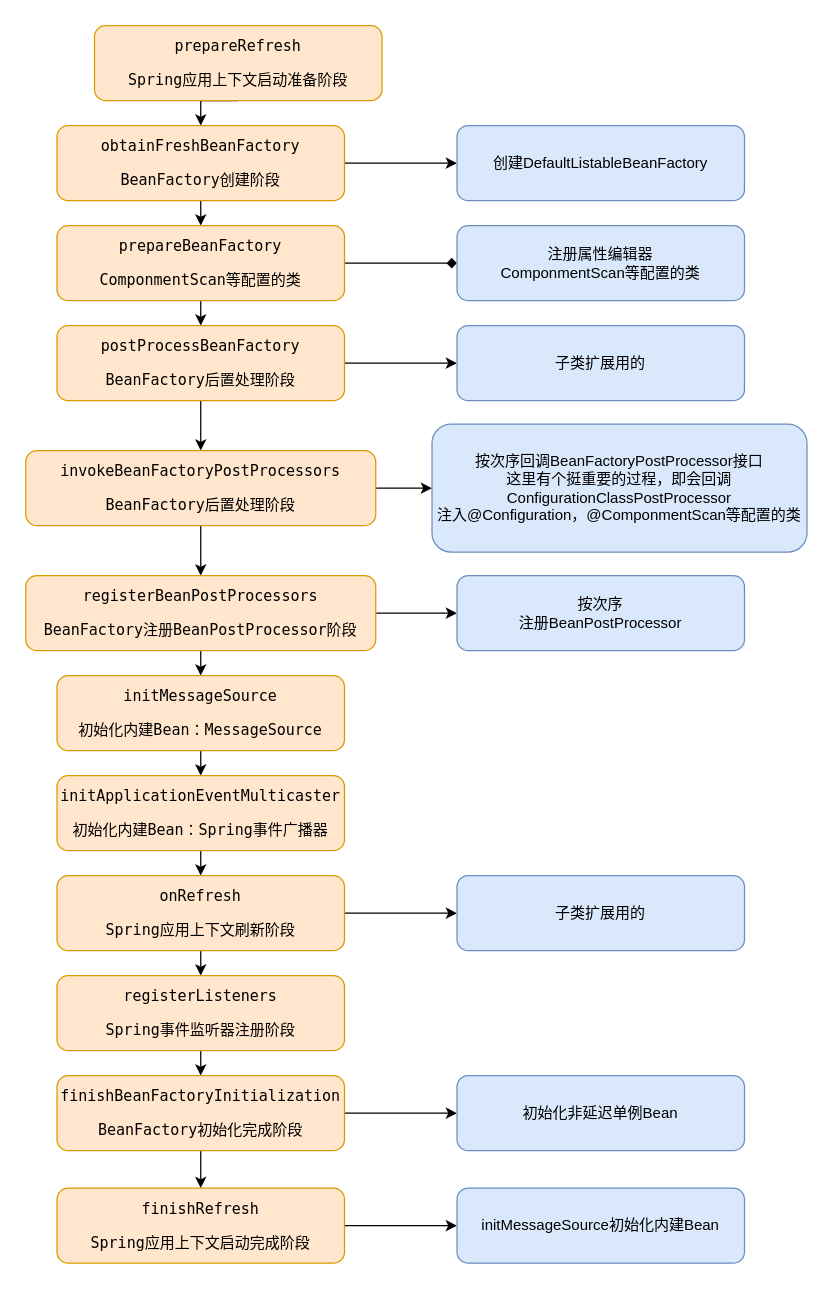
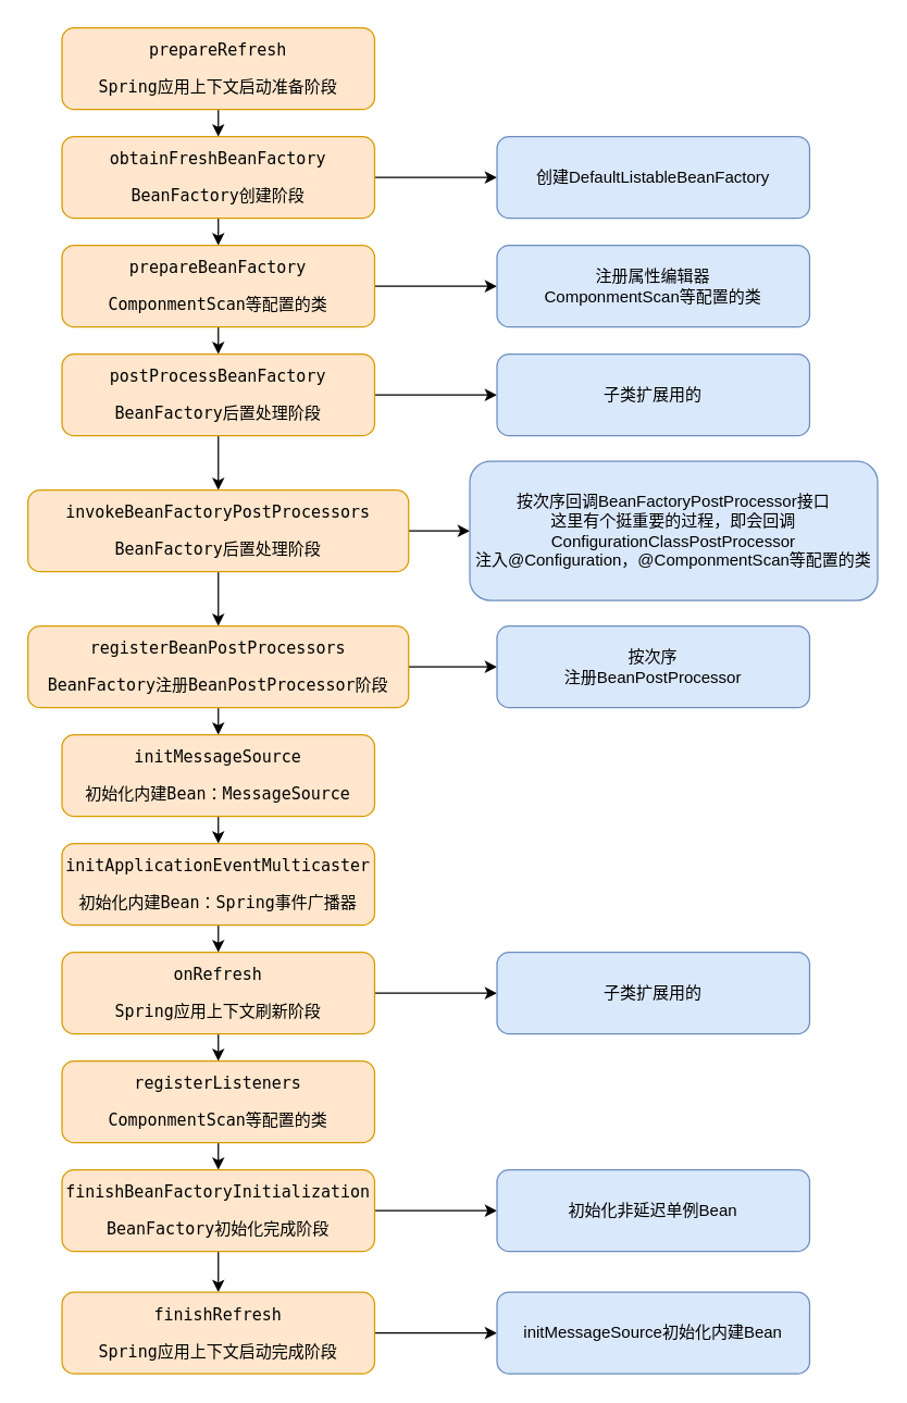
  <mxCell id="0" />
  <mxCell id="1" parent="0" />
  <mxCell id="2" style="edgeStyle=orthogonalEdgeStyle;rounded=0;orthogonalLoop=1;jettySize=auto;html=1;exitX=0.5;exitY=1;exitDx=0;exitDy=0;entryX=0.5;entryY=0;entryDx=0;entryDy=0;" parent="1" source="3" target="6" edge="1"><mxGeometry relative="1" as="geometry" /></mxCell>
- <mxCell id="3" value="&lt;pre&gt;prepareRefresh&lt;/pre&gt;&lt;pre&gt;Spring应用上下文启动准备阶段&lt;/pre&gt;" style="rounded=1;whiteSpace=wrap;html=1;fillColor=#ffe6cc;strokeColor=#d79b00;" parent="1" vertex="1"><mxGeometry x="75" y="20" width="230" height="60" as="geometry" /></mxCell>
+ <mxCell id="3" value="&lt;pre&gt;prepareRefresh&lt;/pre&gt;&lt;pre&gt;Spring应用上下文启动准备阶段&lt;/pre&gt;" style="rounded=1;whiteSpace=wrap;html=1;fillColor=#ffe6cc;strokeColor=#d79b00;" parent="1" vertex="1"><mxGeometry x="45" y="20" width="230" height="60" as="geometry" /></mxCell>
  <mxCell id="4" style="edgeStyle=orthogonalEdgeStyle;rounded=0;orthogonalLoop=1;jettySize=auto;html=1;exitX=0.5;exitY=1;exitDx=0;exitDy=0;entryX=0.5;entryY=0;entryDx=0;entryDy=0;" parent="1" source="6" target="9" edge="1"><mxGeometry relative="1" as="geometry" /></mxCell>
  <mxCell id="5" style="edgeStyle=orthogonalEdgeStyle;rounded=0;orthogonalLoop=1;jettySize=auto;html=1;exitX=1;exitY=0.5;exitDx=0;exitDy=0;entryX=0;entryY=0.5;entryDx=0;entryDy=0;" parent="1" source="6" target="33" edge="1"><mxGeometry relative="1" as="geometry" /></mxCell>
  <mxCell id="6" value="&lt;pre&gt;&lt;pre&gt;obtainFreshBeanFactory&lt;/pre&gt;&lt;pre&gt;BeanFactory创建阶段&lt;/pre&gt;&lt;/pre&gt;" style="rounded=1;whiteSpace=wrap;html=1;fillColor=#ffe6cc;strokeColor=#d79b00;" parent="1" vertex="1"><mxGeometry x="45" y="100" width="230" height="60" as="geometry" /></mxCell>
  <mxCell id="7" style="edgeStyle=orthogonalEdgeStyle;rounded=0;orthogonalLoop=1;jettySize=auto;html=1;exitX=0.5;exitY=1;exitDx=0;exitDy=0;entryX=0.5;entryY=0;entryDx=0;entryDy=0;" parent="1" source="9" target="12" edge="1"><mxGeometry relative="1" as="geometry" /></mxCell>
- <mxCell id="8" style="edgeStyle=orthogonalEdgeStyle;rounded=0;orthogonalLoop=1;jettySize=auto;html=1;exitX=1;exitY=0.5;exitDx=0;exitDy=0;entryX=0;entryY=0.5;entryDx=0;entryDy=0;endArrow=diamond;" parent="1" source="9" target="34" edge="1"><mxGeometry relative="1" as="geometry" /></mxCell>
+ <mxCell id="8" style="edgeStyle=orthogonalEdgeStyle;rounded=0;orthogonalLoop=1;jettySize=auto;html=1;exitX=1;exitY=0.5;exitDx=0;exitDy=0;entryX=0;entryY=0.5;entryDx=0;entryDy=0;" parent="1" source="9" target="34" edge="1"><mxGeometry relative="1" as="geometry" /></mxCell>
  <mxCell id="9" value="&lt;pre&gt;&lt;pre&gt;prepareBeanFactory&lt;/pre&gt;&lt;pre&gt;ComponmentScan等配置的类&lt;br&gt;&lt;/pre&gt;&lt;/pre&gt;" style="rounded=1;whiteSpace=wrap;html=1;fillColor=#ffe6cc;strokeColor=#d79b00;" parent="1" vertex="1"><mxGeometry x="45" y="180" width="230" height="60" as="geometry" /></mxCell>
  <mxCell id="10" style="edgeStyle=orthogonalEdgeStyle;rounded=0;orthogonalLoop=1;jettySize=auto;html=1;exitX=0.5;exitY=1;exitDx=0;exitDy=0;entryX=0.5;entryY=0;entryDx=0;entryDy=0;" parent="1" source="12" target="15" edge="1"><mxGeometry relative="1" as="geometry" /></mxCell>
  <mxCell id="11" style="edgeStyle=orthogonalEdgeStyle;rounded=0;orthogonalLoop=1;jettySize=auto;html=1;exitX=1;exitY=0.5;exitDx=0;exitDy=0;entryX=0;entryY=0.5;entryDx=0;entryDy=0;" parent="1" source="12" target="35" edge="1"><mxGeometry relative="1" as="geometry" /></mxCell>
  <mxCell id="12" value="&lt;pre&gt;&lt;pre&gt;postProcessBeanFactory&lt;/pre&gt;&lt;pre&gt;BeanFactory后置处理阶段&lt;br&gt;&lt;/pre&gt;&lt;/pre&gt;" style="rounded=1;whiteSpace=wrap;html=1;fillColor=#ffe6cc;strokeColor=#d79b00;" parent="1" vertex="1"><mxGeometry x="45" y="260" width="230" height="60" as="geometry" /></mxCell>
  <mxCell id="13" style="edgeStyle=orthogonalEdgeStyle;rounded=0;orthogonalLoop=1;jettySize=auto;html=1;exitX=0.5;exitY=1;exitDx=0;exitDy=0;entryX=0.5;entryY=0;entryDx=0;entryDy=0;" parent="1" source="15" target="18" edge="1"><mxGeometry relative="1" as="geometry" /></mxCell>
  <mxCell id="14" style="edgeStyle=orthogonalEdgeStyle;rounded=0;orthogonalLoop=1;jettySize=auto;html=1;exitX=1;exitY=0.5;exitDx=0;exitDy=0;entryX=0;entryY=0.5;entryDx=0;entryDy=0;" parent="1" source="15" target="36" edge="1"><mxGeometry relative="1" as="geometry" /></mxCell>
  <mxCell id="15" value="&lt;pre&gt;&lt;pre&gt;&lt;pre&gt;invokeBeanFactoryPostProcessors&lt;/pre&gt;&lt;pre&gt;BeanFactory后置处理阶段&lt;/pre&gt;&lt;/pre&gt;&lt;/pre&gt;" style="rounded=1;whiteSpace=wrap;html=1;fillColor=#ffe6cc;strokeColor=#d79b00;" parent="1" vertex="1"><mxGeometry x="20" y="360" width="280" height="60" as="geometry" /></mxCell>
  <mxCell id="16" style="edgeStyle=orthogonalEdgeStyle;rounded=0;orthogonalLoop=1;jettySize=auto;html=1;exitX=0.5;exitY=1;exitDx=0;exitDy=0;entryX=0.5;entryY=0;entryDx=0;entryDy=0;" parent="1" source="18" target="20" edge="1"><mxGeometry relative="1" as="geometry" /></mxCell>
  <mxCell id="17" style="edgeStyle=orthogonalEdgeStyle;rounded=0;orthogonalLoop=1;jettySize=auto;html=1;exitX=1;exitY=0.5;exitDx=0;exitDy=0;entryX=0;entryY=0.5;entryDx=0;entryDy=0;" parent="1" source="18" target="37" edge="1"><mxGeometry relative="1" as="geometry" /></mxCell>
  <mxCell id="18" value="&lt;pre&gt;&lt;pre&gt;&lt;pre&gt;&lt;pre&gt;registerBeanPostProcessors&lt;/pre&gt;&lt;pre&gt;BeanFactory注册BeanPostProcessor阶段&lt;br&gt;&lt;/pre&gt;&lt;/pre&gt;&lt;/pre&gt;&lt;/pre&gt;" style="rounded=1;whiteSpace=wrap;html=1;fillColor=#ffe6cc;strokeColor=#d79b00;" parent="1" vertex="1"><mxGeometry x="20" y="460" width="280" height="60" as="geometry" /></mxCell>
  <mxCell id="19" style="edgeStyle=orthogonalEdgeStyle;rounded=0;orthogonalLoop=1;jettySize=auto;html=1;exitX=0.5;exitY=1;exitDx=0;exitDy=0;entryX=0.5;entryY=0;entryDx=0;entryDy=0;" parent="1" source="20" target="22" edge="1"><mxGeometry relative="1" as="geometry" /></mxCell>
  <mxCell id="20" value="&lt;pre&gt;&lt;pre&gt;&lt;pre&gt;&lt;pre&gt;&lt;pre&gt;initMessageSource&lt;/pre&gt;&lt;pre&gt;初始化内建Bean：MessageSource&lt;br&gt;&lt;/pre&gt;&lt;/pre&gt;&lt;/pre&gt;&lt;/pre&gt;&lt;/pre&gt;" style="rounded=1;whiteSpace=wrap;html=1;fillColor=#ffe6cc;strokeColor=#d79b00;" parent="1" vertex="1"><mxGeometry x="45" y="540" width="230" height="60" as="geometry" /></mxCell>
  <mxCell id="21" style="edgeStyle=orthogonalEdgeStyle;rounded=0;orthogonalLoop=1;jettySize=auto;html=1;exitX=0.5;exitY=1;exitDx=0;exitDy=0;entryX=0.5;entryY=0;entryDx=0;entryDy=0;" parent="1" source="22" target="25" edge="1"><mxGeometry relative="1" as="geometry" /></mxCell>
  <mxCell id="22" value="&lt;pre&gt;&lt;pre&gt;&lt;pre&gt;&lt;pre&gt;&lt;pre&gt;&lt;pre&gt;initApplicationEventMulticaster&lt;/pre&gt;&lt;pre&gt;初始化内建Bean：Spring事件广播器&lt;br&gt;&lt;/pre&gt;&lt;/pre&gt;&lt;/pre&gt;&lt;/pre&gt;&lt;/pre&gt;&lt;/pre&gt;" style="rounded=1;whiteSpace=wrap;html=1;fillColor=#ffe6cc;strokeColor=#d79b00;" parent="1" vertex="1"><mxGeometry x="45" y="620" width="230" height="60" as="geometry" /></mxCell>
  <mxCell id="23" style="edgeStyle=orthogonalEdgeStyle;rounded=0;orthogonalLoop=1;jettySize=auto;html=1;exitX=0.5;exitY=1;exitDx=0;exitDy=0;entryX=0.5;entryY=0;entryDx=0;entryDy=0;" parent="1" source="25" target="27" edge="1"><mxGeometry relative="1" as="geometry" /></mxCell>
  <mxCell id="24" style="edgeStyle=orthogonalEdgeStyle;rounded=0;orthogonalLoop=1;jettySize=auto;html=1;exitX=1;exitY=0.5;exitDx=0;exitDy=0;entryX=0;entryY=0.5;entryDx=0;entryDy=0;" parent="1" source="25" target="38" edge="1"><mxGeometry relative="1" as="geometry" /></mxCell>
  <mxCell id="25" value="&lt;pre&gt;&lt;pre&gt;&lt;pre&gt;&lt;pre&gt;&lt;pre&gt;&lt;pre&gt;onRefresh&lt;/pre&gt;&lt;pre&gt;Spring应用上下文刷新阶段&lt;br&gt;&lt;/pre&gt;&lt;/pre&gt;&lt;/pre&gt;&lt;/pre&gt;&lt;/pre&gt;&lt;/pre&gt;" style="rounded=1;whiteSpace=wrap;html=1;fillColor=#ffe6cc;strokeColor=#d79b00;" parent="1" vertex="1"><mxGeometry x="45" y="700" width="230" height="60" as="geometry" /></mxCell>
  <mxCell id="26" style="edgeStyle=orthogonalEdgeStyle;rounded=0;orthogonalLoop=1;jettySize=auto;html=1;exitX=0.5;exitY=1;exitDx=0;exitDy=0;" parent="1" source="27" edge="1"><mxGeometry relative="1" as="geometry"><mxPoint x="160" y="860" as="targetPoint" /></mxGeometry></mxCell>
- <mxCell id="27" value="&lt;pre&gt;&lt;pre&gt;&lt;pre&gt;&lt;pre&gt;&lt;pre&gt;&lt;pre&gt;registerListeners&lt;/pre&gt;&lt;pre&gt;Spring事件监听器注册阶段&lt;br&gt;&lt;/pre&gt;&lt;/pre&gt;&lt;/pre&gt;&lt;/pre&gt;&lt;/pre&gt;&lt;/pre&gt;" style="rounded=1;whiteSpace=wrap;html=1;fillColor=#ffe6cc;strokeColor=#d79b00;" parent="1" vertex="1"><mxGeometry x="45" y="780" width="230" height="60" as="geometry" /></mxCell>
+ <mxCell id="27" value="&lt;pre&gt;&lt;pre&gt;&lt;pre&gt;&lt;pre&gt;&lt;pre&gt;&lt;pre&gt;registerListeners&lt;/pre&gt;&lt;pre&gt;ComponmentScan等配置的类&lt;br&gt;&lt;/pre&gt;&lt;/pre&gt;&lt;/pre&gt;&lt;/pre&gt;&lt;/pre&gt;&lt;/pre&gt;" style="rounded=1;whiteSpace=wrap;html=1;fillColor=#ffe6cc;strokeColor=#d79b00;" parent="1" vertex="1"><mxGeometry x="45" y="780" width="230" height="60" as="geometry" /></mxCell>
  <mxCell id="28" style="edgeStyle=orthogonalEdgeStyle;rounded=0;orthogonalLoop=1;jettySize=auto;html=1;exitX=0.5;exitY=1;exitDx=0;exitDy=0;entryX=0.5;entryY=0;entryDx=0;entryDy=0;" parent="1" source="30" target="32" edge="1"><mxGeometry relative="1" as="geometry" /></mxCell>
  <mxCell id="29" style="edgeStyle=orthogonalEdgeStyle;rounded=0;orthogonalLoop=1;jettySize=auto;html=1;exitX=1;exitY=0.5;exitDx=0;exitDy=0;entryX=0;entryY=0.5;entryDx=0;entryDy=0;" parent="1" source="30" target="39" edge="1"><mxGeometry relative="1" as="geometry" /></mxCell>
  <mxCell id="30" value="&lt;pre&gt;&lt;pre&gt;&lt;pre&gt;&lt;pre&gt;&lt;pre&gt;&lt;pre&gt;&lt;pre&gt;finishBeanFactoryInitialization&lt;/pre&gt;&lt;pre&gt;BeanFactory初始化完成阶段&lt;br&gt;&lt;/pre&gt;&lt;/pre&gt;&lt;/pre&gt;&lt;/pre&gt;&lt;/pre&gt;&lt;/pre&gt;&lt;/pre&gt;" style="rounded=1;whiteSpace=wrap;html=1;fillColor=#ffe6cc;strokeColor=#d79b00;" parent="1" vertex="1"><mxGeometry x="45" y="860" width="230" height="60" as="geometry" /></mxCell>
  <mxCell id="31" style="edgeStyle=orthogonalEdgeStyle;rounded=0;orthogonalLoop=1;jettySize=auto;html=1;exitX=1;exitY=0.5;exitDx=0;exitDy=0;entryX=0;entryY=0.5;entryDx=0;entryDy=0;" parent="1" source="32" target="40" edge="1"><mxGeometry relative="1" as="geometry" /></mxCell>
  <mxCell id="32" value="&lt;pre&gt;&lt;pre&gt;&lt;pre&gt;&lt;pre&gt;&lt;pre&gt;&lt;pre&gt;&lt;pre&gt;&lt;pre&gt;finishRefresh&lt;/pre&gt;&lt;pre&gt;Spring应用上下文启动完成阶段&lt;br&gt;&lt;/pre&gt;&lt;/pre&gt;&lt;/pre&gt;&lt;/pre&gt;&lt;/pre&gt;&lt;/pre&gt;&lt;/pre&gt;&lt;/pre&gt;" style="rounded=1;whiteSpace=wrap;html=1;fillColor=#ffe6cc;strokeColor=#d79b00;" parent="1" vertex="1"><mxGeometry x="45" y="950" width="230" height="60" as="geometry" /></mxCell>
  <mxCell id="33" value="创建DefaultListableBeanFactory&lt;span style=&quot;color: rgba(0 , 0 , 0 , 0) ; font-family: monospace ; font-size: 0px&quot;&gt;%3CmxGraphModel%3E%3Croot%3E%3CmxCell%20id%3D%220%22%2F%3E%3CmxCell%20id%3D%221%22%20parent%3D%220%22%2F%3E%3CmxCell%20id%3D%222%22%20value%3D%22%26lt%3Bpre%26gt%3B%26lt%3Bpre%26gt%3BobtainFreshBeanFactory%26lt%3B%2Fpre%26gt%3B%26lt%3Bpre%26gt%3BBeanFactory%E5%88%9B%E5%BB%BA%E9%98%B6%E6%AE%B5%26lt%3B%2Fpre%26gt%3B%26lt%3B%2Fpre%26gt%3B%22%20style%3D%22rounded%3D1%3BwhiteSpace%3Dwrap%3Bhtml%3D1%3B%22%20vertex%3D%221%22%20parent%3D%221%22%3E%3CmxGeometry%20x%3D%22340%22%20y%3D%22250%22%20width%3D%22230%22%20height%3D%2260%22%20as%3D%22geometry%22%2F%3E%3C%2FmxCell%3E%3C%2Froot%3E%3C%2FmxGraphModel%3E&lt;/span&gt;" style="rounded=1;whiteSpace=wrap;html=1;fillColor=#dae8fc;strokeColor=#6c8ebf;" parent="1" vertex="1"><mxGeometry x="365" y="100" width="230" height="60" as="geometry" /></mxCell>
  <mxCell id="34" value="注册属性编辑器&lt;br&gt;ComponmentScan等配置的类" style="rounded=1;whiteSpace=wrap;html=1;fillColor=#dae8fc;strokeColor=#6c8ebf;" parent="1" vertex="1"><mxGeometry x="365" y="180" width="230" height="60" as="geometry" /></mxCell>
  <mxCell id="35" value="子类扩展用的" style="rounded=1;whiteSpace=wrap;html=1;fillColor=#dae8fc;strokeColor=#6c8ebf;" parent="1" vertex="1"><mxGeometry x="365" y="260" width="230" height="60" as="geometry" /></mxCell>
  <mxCell id="36" value="按次序回调BeanFactoryPostProcessor接口&lt;br&gt;这里有个挺重要的过程，即会回调ConfigurationClassPostProcessor&lt;br&gt;注入@Configuration，@ComponmentScan等配置的类" style="rounded=1;whiteSpace=wrap;html=1;fillColor=#dae8fc;strokeColor=#6c8ebf;" parent="1" vertex="1"><mxGeometry x="345" y="338.75" width="300" height="102.5" as="geometry" /></mxCell>
  <mxCell id="37" value="按次序&lt;br&gt;注册&lt;span&gt;BeanPostProcessor&lt;/span&gt;" style="rounded=1;whiteSpace=wrap;html=1;fillColor=#dae8fc;strokeColor=#6c8ebf;" parent="1" vertex="1"><mxGeometry x="365" y="460" width="230" height="60" as="geometry" /></mxCell>
  <mxCell id="38" value="子类扩展用的" style="rounded=1;whiteSpace=wrap;html=1;fillColor=#dae8fc;strokeColor=#6c8ebf;" parent="1" vertex="1"><mxGeometry x="365" y="700" width="230" height="60" as="geometry" /></mxCell>
  <mxCell id="39" value="初始化非延迟单例Bean" style="rounded=1;whiteSpace=wrap;html=1;fillColor=#dae8fc;strokeColor=#6c8ebf;" parent="1" vertex="1"><mxGeometry x="365" y="860" width="230" height="60" as="geometry" /></mxCell>
  <mxCell id="40" value="initMessageSource初始化内建Bean" style="rounded=1;whiteSpace=wrap;html=1;fillColor=#dae8fc;strokeColor=#6c8ebf;" parent="1" vertex="1"><mxGeometry x="365" y="950" width="230" height="60" as="geometry" /></mxCell>
